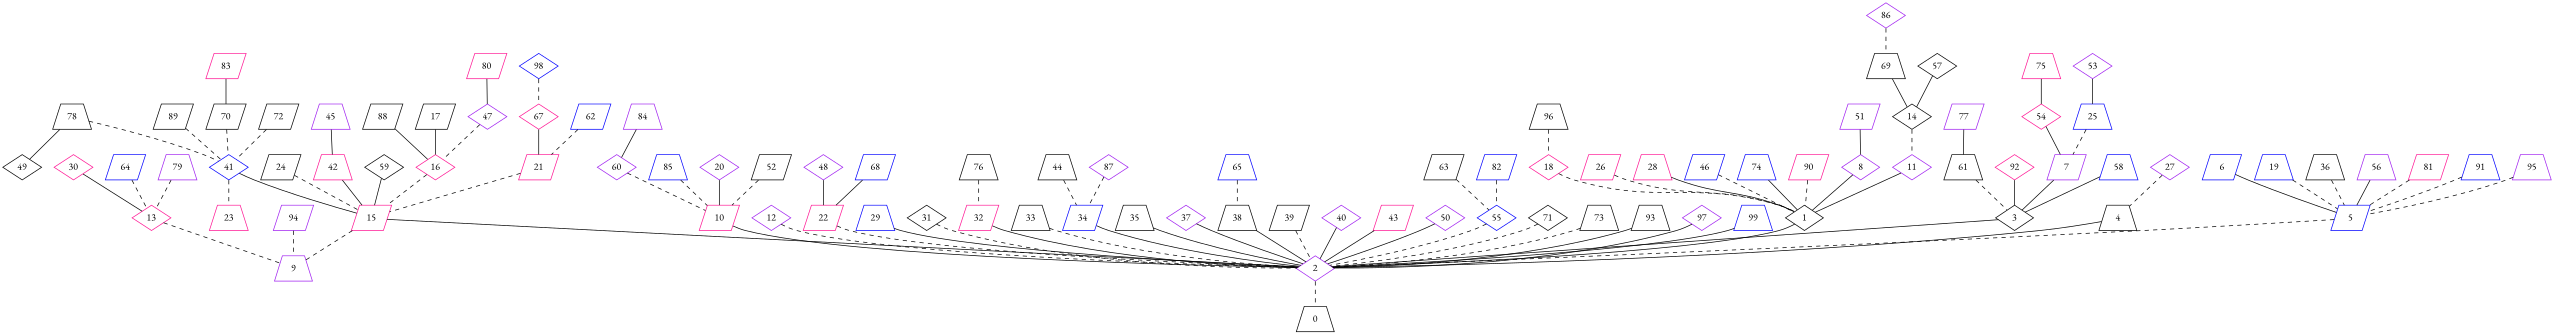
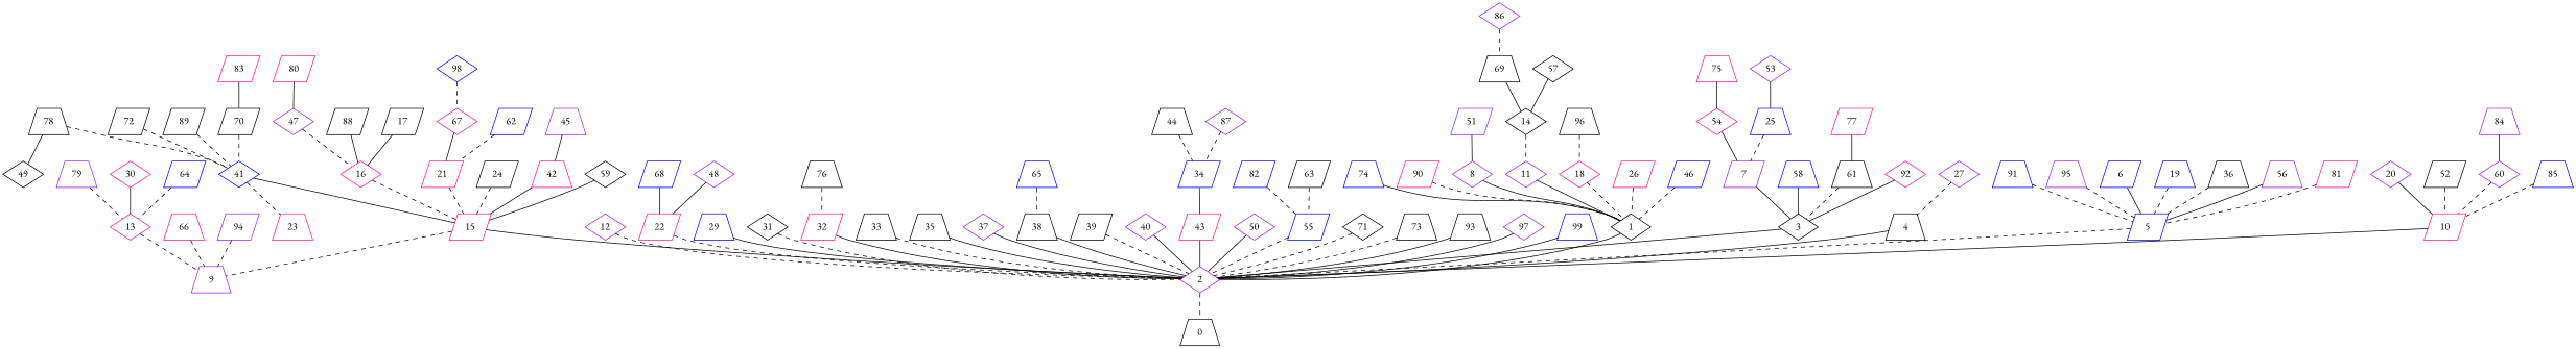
  graph {
    fontname="EB Garamond"
    node [color=black fontname="EB Garamond" shape=diamond]
    edge [fontname="EB Garamond" style=dashed]
    49
    78 [shape=trapezium]
    41 [color=blue]
    23 [color=deeppink shape=trapezium]
    15 [color=deeppink shape=parallelogram]
    9 [color=purple shape=trapezium]
    2 [color=purple]
    0 [shape=trapezium]
    70 [shape=parallelogram]
    72 [shape=parallelogram]
    89 [shape=parallelogram]
    83 [color=deeppink shape=parallelogram]
    16 [color=deeppink]
    21 [color=deeppink shape=parallelogram]
    24 [shape=parallelogram]
    42 [color=deeppink shape=trapezium]
    59
    45 [color=purple shape=trapezium]
    62 [color=blue shape=parallelogram]
    67 [color=deeppink]
    17 [shape=parallelogram]
    47 [color=purple]
    88 [shape=parallelogram]
    1
    3
    4 [shape=trapezium]
    5 [color=blue shape=parallelogram]
    10 [color=deeppink shape=parallelogram]
    12 [color=purple]
    22 [color=deeppink shape=parallelogram]
    29 [color=blue shape=trapezium]
    31
    32 [color=deeppink shape=parallelogram]
    33 [shape=trapezium]
    34 [color=blue shape=parallelogram]
    35 [shape=trapezium]
    37 [color=purple]
    38 [shape=trapezium]
    39 [shape=parallelogram]
    40 [color=purple]
    43 [color=deeppink shape=parallelogram]
    50 [color=purple]
-   55 [color=blue]
+   55 [color=blue shape=parallelogram]
    71
    73 [shape=trapezium]
    93 [shape=trapezium]
    97 [color=purple]
    99 [color=blue shape=trapezium]
    13 [color=deeppink]
+   66 [color=deeppink shape=trapezium]
    94 [color=purple shape=parallelogram]
    30 [color=deeppink]
    64 [color=blue shape=parallelogram]
    79 [color=purple shape=trapezium]
    63 [shape=parallelogram]
    82 [color=blue shape=parallelogram]
    65 [color=blue shape=trapezium]
    44 [shape=trapezium]
    87 [color=purple]
    76 [shape=trapezium]
    48 [color=purple]
    68 [color=blue shape=parallelogram]
    20 [color=purple]
    52 [shape=parallelogram]
    60 [color=purple]
    85 [color=blue shape=trapezium]
    6 [color=blue shape=parallelogram]
    19 [color=blue shape=trapezium]
    36 [shape=trapezium]
    56 [color=purple shape=trapezium]
    81 [color=deeppink shape=parallelogram]
    91 [color=blue shape=trapezium]
    95 [color=purple shape=trapezium]
    27 [color=purple]
    7 [color=purple shape=parallelogram]
    58 [color=blue shape=trapezium]
    61 [shape=trapezium]
    92 [color=deeppink]
    8 [color=purple]
    11 [color=purple]
    18 [color=deeppink]
    26 [color=deeppink shape=parallelogram]
-   28 [color=deeppink shape=trapezium]
    46 [color=blue shape=parallelogram]
    74 [color=blue shape=trapezium]
    90 [color=deeppink shape=parallelogram]
    80 [color=deeppink shape=parallelogram]
    98 [color=blue]
    96 [shape=trapezium]
    14
    51 [color=purple shape=parallelogram]
-   77 [color=purple shape=parallelogram]
+   77 [color=deeppink shape=parallelogram]
    25 [color=blue shape=trapezium]
    54 [color=deeppink]
    84 [color=purple shape=trapezium]
    75 [color=deeppink shape=trapezium]
    53 [color=purple]
    57
    69 [shape=trapezium]
    86 [color=purple]
    78 -- 49 [style=solid]
    78 -- 41
    41 -- 23
    41 -- 15 [style=solid]
    15 -- 9
    15 -- 2 [style=solid]
    2 -- 0
    70 -- 41
    72 -- 41
    89 -- 41
    83 -- 70 [style=solid]
    16 -- 15
    21 -- 15
    24 -- 15
    42 -- 15 [style=solid]
    59 -- 15 [style=solid]
    45 -- 42 [style=solid]
    62 -- 21
    67 -- 21 [style=solid]
    17 -- 16 [style=solid]
    47 -- 16
    88 -- 16 [style=solid]
    1 -- 2 [style=solid]
    3 -- 2 [style=solid]
    4 -- 2 [style=solid]
    5 -- 2
    10 -- 2 [style=solid]
    12 -- 2
    22 -- 2
    29 -- 2 [style=solid]
    31 -- 2
    32 -- 2 [style=solid]
    33 -- 2
-   34 -- 2 [style=solid]
+   34 -- 43 [style=solid]
    35 -- 2 [style=solid]
    37 -- 2 [style=solid]
    38 -- 2 [style=solid]
    39 -- 2
    40 -- 2 [style=solid]
    43 -- 2 [style=solid]
    50 -- 2 [style=solid]
    55 -- 2
    71 -- 2
    73 -- 2
    93 -- 2 [style=solid]
    97 -- 2 [style=solid]
    99 -- 2 [style=solid]
    13 -- 9
+   66 -- 9
    94 -- 9
    30 -- 13 [style=solid]
    64 -- 13
    79 -- 13
    63 -- 55
    82 -- 55
    65 -- 38
    44 -- 34
    87 -- 34
    76 -- 32
    48 -- 22 [style=solid]
    68 -- 22 [style=solid]
    20 -- 10 [style=solid]
    52 -- 10
    60 -- 10
    85 -- 10
    6 -- 5 [style=solid]
    19 -- 5
    36 -- 5
    56 -- 5 [style=solid]
    81 -- 5
    91 -- 5
    95 -- 5
    27 -- 4
    7 -- 3 [style=solid]
    58 -- 3 [style=solid]
    61 -- 3
    92 -- 3 [style=solid]
    8 -- 1 [style=solid]
    11 -- 1 [style=solid]
    18 -- 1
    26 -- 1
-   28 -- 1 [style=solid]
    46 -- 1
    74 -- 1 [style=solid]
    90 -- 1
    80 -- 47 [style=solid]
    98 -- 67
    96 -- 18
    14 -- 11
    51 -- 8 [style=solid]
    77 -- 61 [style=solid]
    25 -- 7
    54 -- 7 [style=solid]
    84 -- 60 [style=solid]
    75 -- 54 [style=solid]
    53 -- 25 [style=solid]
    57 -- 14 [style=solid]
    69 -- 14 [style=solid]
    86 -- 69
  }
